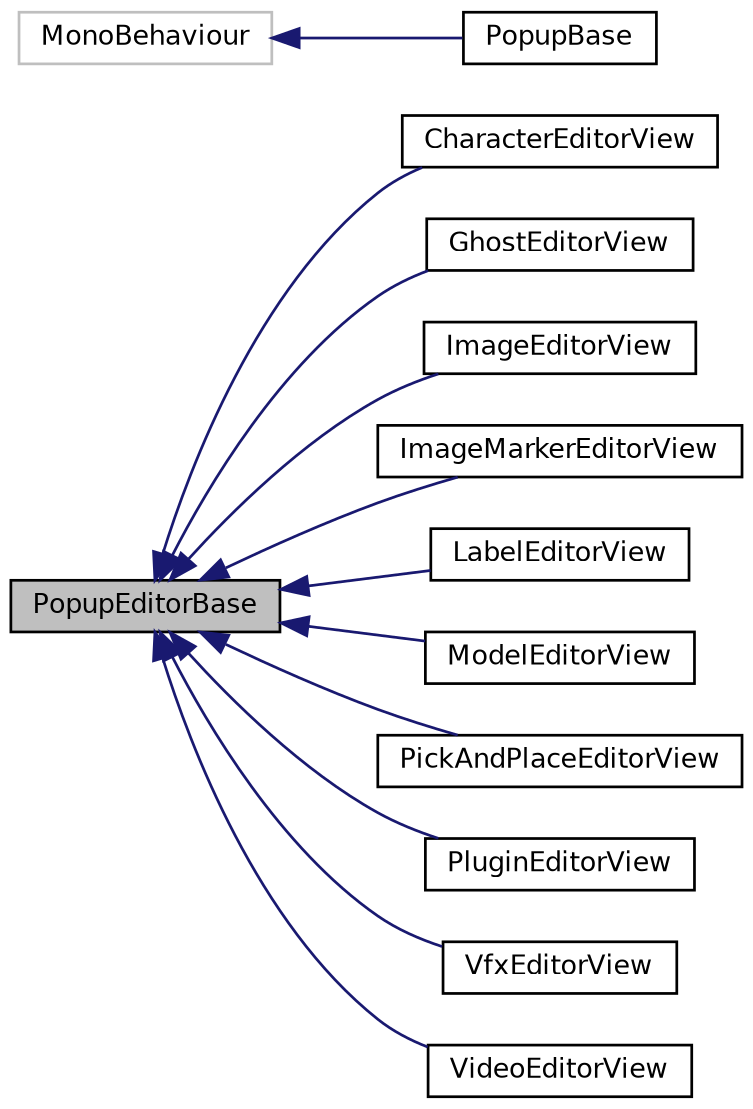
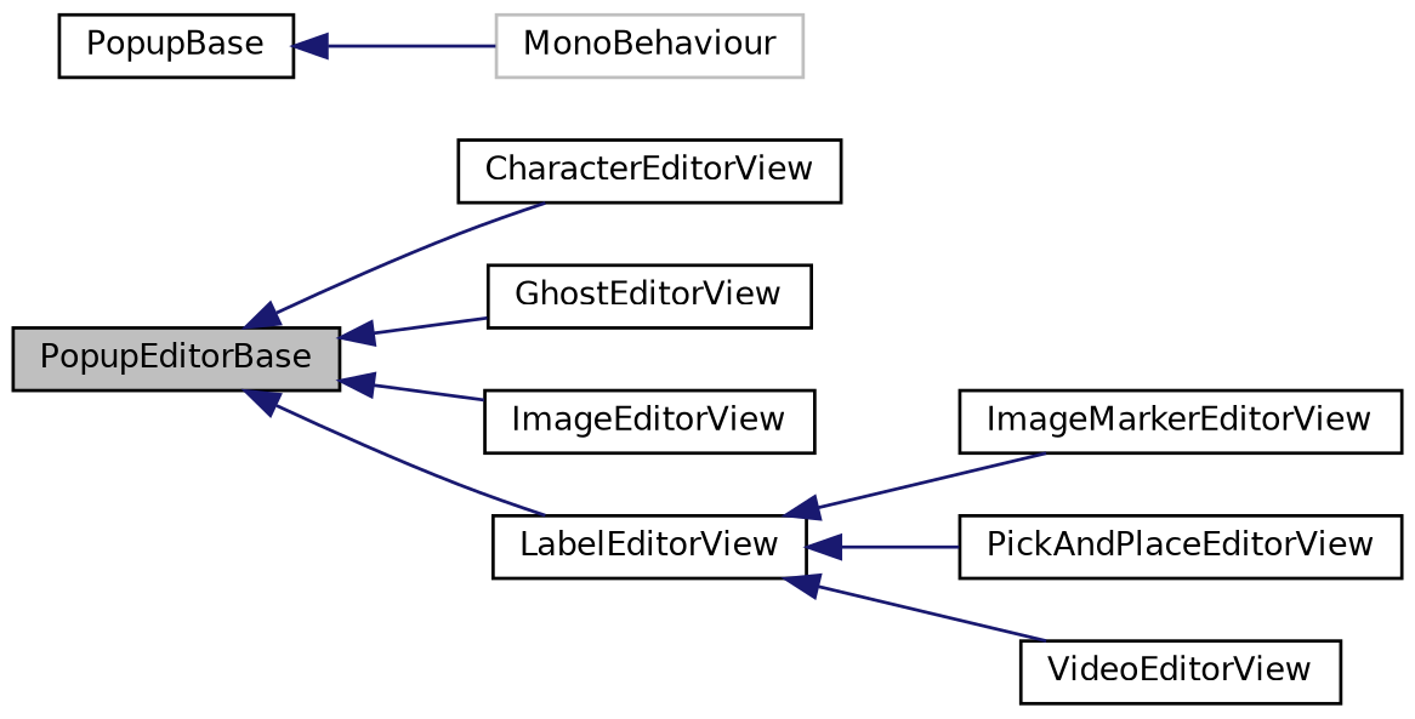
  digraph {
    rankdir=LR
    node [color=black fillcolor=white fontname=Helvetica fontsize=10 shape=record style=filled]
    edge [color=midnightblue dir=back fontname=Helvetica fontsize=10 labelfontname=Helvetica labelfontsize=10 style=solid]
    n1 [fillcolor=grey75 fontcolor=black height=0.2 label=PopupEditorBase width=0.4]
    n2 [height=0.2 label=CharacterEditorView width=0.4]
    n3 [height=0.2 label=GhostEditorView width=0.4]
    n4 [height=0.2 label=ImageEditorView width=0.4]
    n5 [height=0.2 label=ImageMarkerEditorView width=0.4]
    n6 [height=0.2 label=LabelEditorView width=0.4]
-   n7 [height=0.2 label=ModelEditorView width=0.4]
    n8 [height=0.2 label=PickAndPlaceEditorView width=0.4]
-   n9 [height=0.2 label=PluginEditorView width=0.4]
-   n10 [height=0.2 label=VfxEditorView width=0.4]
    n11 [height=0.2 label=VideoEditorView width=0.4]
    n12 [height=0.2 label=PopupBase width=0.4]
    n13 [color=grey75 height=0.2 label=MonoBehaviour width=0.4]
    n1 -> n2
    n1 -> n3
    n1 -> n4
-   n1 -> n5
+   n6 -> n5
    n1 -> n6
-   n1 -> n7
-   n1 -> n8
-   n1 -> n9
-   n1 -> n10
-   n1 -> n11
-   n13 -> n12
+   n6 -> n8
+   n6 -> n11
+   n12 -> n13
  }
